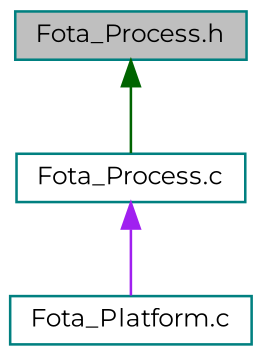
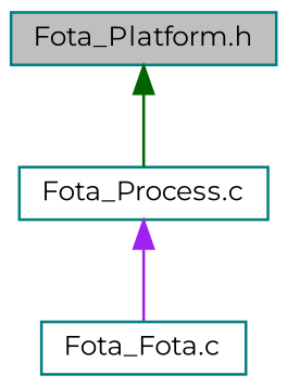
  digraph {
    fontname=Montserrat
    node [color=teal fillcolor=white fontname=Montserrat fontsize=10 shape=record style=filled]
    edge [dir=back fontname=Montserrat fontsize=10 labelfontname=Helvetica labelfontsize=10 style=solid]
-   n1 [fillcolor=grey75 fontcolor=black height=0.2 label="Fota_Process.h" width=0.4]
+   n1 [fillcolor=grey75 fontcolor=black height=0.2 label="Fota_Platform.h" width=0.4]
    n2 [height=0.2 label="Fota_Process.c" width=0.4]
-   n3 [height=0.2 label="Fota_Platform.c" width=0.4]
+   n3 [height=0.2 label="Fota_Fota.c" width=0.4]
    n1 -> n2 [color=darkgreen]
    n2 -> n3 [color=purple]
  }
